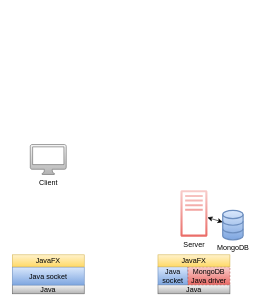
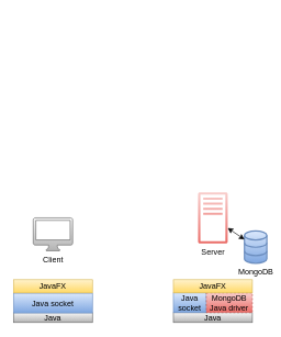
  <mxCell id="0" />
  <mxCell id="1" parent="0" />
  <mxCell id="2" value="&lt;h1&gt;&lt;br&gt;&lt;/h1&gt;" style="text;html=1;strokeColor=none;fillColor=none;spacing=5;spacingTop=-20;whiteSpace=wrap;overflow=hidden;rounded=0;" parent="1" vertex="1"><mxGeometry x="295" y="20" width="65" height="100" as="geometry" /></mxCell>
- <mxCell id="3" value="Client&lt;br&gt;" style="pointerEvents=1;shadow=0;dashed=0;html=1;strokeColor=#666666;fillColor=#f5f5f5;labelPosition=center;verticalLabelPosition=bottom;verticalAlign=top;outlineConnect=0;align=center;shape=mxgraph.office.devices.mac_client;gradientColor=#b3b3b3;" vertex="1" parent="1"><mxGeometry x="50" y="240" width="60" height="50" as="geometry" /></mxCell>
- <mxCell id="4" value="Server" style="outlineConnect=0;gradientColor=#ea6b66;fillColor=#f8cecc;strokeColor=#b85450;dashed=0;verticalLabelPosition=bottom;verticalAlign=top;align=center;html=1;fontSize=12;fontStyle=0;aspect=fixed;pointerEvents=1;shape=mxgraph.aws4.traditional_server;" vertex="1" parent="1"><mxGeometry x="300.5" y="316" width="45" height="78" as="geometry" /></mxCell>
+ <mxCell id="3" value="Client&lt;br&gt;" style="pointerEvents=1;shadow=0;dashed=0;html=1;strokeColor=#666666;fillColor=#f5f5f5;labelPosition=center;verticalLabelPosition=bottom;verticalAlign=top;outlineConnect=0;align=center;shape=mxgraph.office.devices.mac_client;gradientColor=#b3b3b3;" vertex="1" parent="1"><mxGeometry x="50" y="330" width="60" height="50" as="geometry" /></mxCell>
+ <mxCell id="4" value="Server" style="outlineConnect=0;gradientColor=#ea6b66;fillColor=#f8cecc;strokeColor=#b85450;dashed=0;verticalLabelPosition=bottom;verticalAlign=top;align=center;html=1;fontSize=12;fontStyle=0;aspect=fixed;pointerEvents=1;shape=mxgraph.aws4.traditional_server;" vertex="1" parent="1"><mxGeometry x="300.5" y="291" width="45" height="78" as="geometry" /></mxCell>
  <mxCell id="5" value="MongoDB" style="html=1;verticalLabelPosition=bottom;align=center;labelBackgroundColor=#ffffff;verticalAlign=top;strokeWidth=2;strokeColor=#6c8ebf;fillColor=#dae8fc;shadow=0;dashed=0;shape=mxgraph.ios7.icons.data;gradientColor=#7ea6e0;" vertex="1" parent="1"><mxGeometry x="371" y="350" width="34" height="49" as="geometry" /></mxCell>
  <mxCell id="6" value="" style="endArrow=classic;startArrow=classic;html=1;" edge="1" parent="1" source="5" target="4"><mxGeometry width="50" height="50" relative="1" as="geometry"><mxPoint x="220" y="480" as="sourcePoint" /><mxPoint x="340" y="420" as="targetPoint" /></mxGeometry></mxCell>
  <mxCell id="7" value="Java" style="rounded=0;whiteSpace=wrap;html=1;gradientColor=#b3b3b3;fillColor=#f5f5f5;strokeColor=#666666;" vertex="1" parent="1"><mxGeometry x="263" y="474" width="120" height="15" as="geometry" /></mxCell>
  <mxCell id="8" value="Java socket" style="rounded=0;whiteSpace=wrap;html=1;fillColor=#dae8fc;strokeColor=#6c8ebf;gradientColor=#7ea6e0;" vertex="1" parent="1"><mxGeometry x="263" y="444" width="50" height="30" as="geometry" /></mxCell>
  <mxCell id="9" value="MongoDB Java driver" style="rounded=0;whiteSpace=wrap;html=1;gradientColor=#ea6b66;fillColor=#f8cecc;strokeColor=#b85450;dashed=1;" vertex="1" parent="1"><mxGeometry x="313" y="444" width="70" height="30" as="geometry" /></mxCell>
  <mxCell id="10" value="JavaFX" style="rounded=0;whiteSpace=wrap;html=1;gradientColor=#ffd966;fillColor=#fff2cc;strokeColor=#d6b656;" vertex="1" parent="1"><mxGeometry x="263" y="424" width="120" height="20" as="geometry" /></mxCell>
  <mxCell id="11" value="Java" style="rounded=0;whiteSpace=wrap;html=1;gradientColor=#b3b3b3;fillColor=#f5f5f5;strokeColor=#666666;" vertex="1" parent="1"><mxGeometry x="20" y="474" width="120" height="15" as="geometry" /></mxCell>
  <mxCell id="12" value="Java socket" style="rounded=0;whiteSpace=wrap;html=1;gradientColor=#7ea6e0;fillColor=#dae8fc;strokeColor=#6c8ebf;" vertex="1" parent="1"><mxGeometry x="20" y="444.5" width="120" height="30" as="geometry" /></mxCell>
  <mxCell id="13" value="JavaFX" style="rounded=0;whiteSpace=wrap;html=1;gradientColor=#ffd966;fillColor=#fff2cc;strokeColor=#d6b656;" vertex="1" parent="1"><mxGeometry x="20" y="424" width="120" height="20" as="geometry" /></mxCell>
